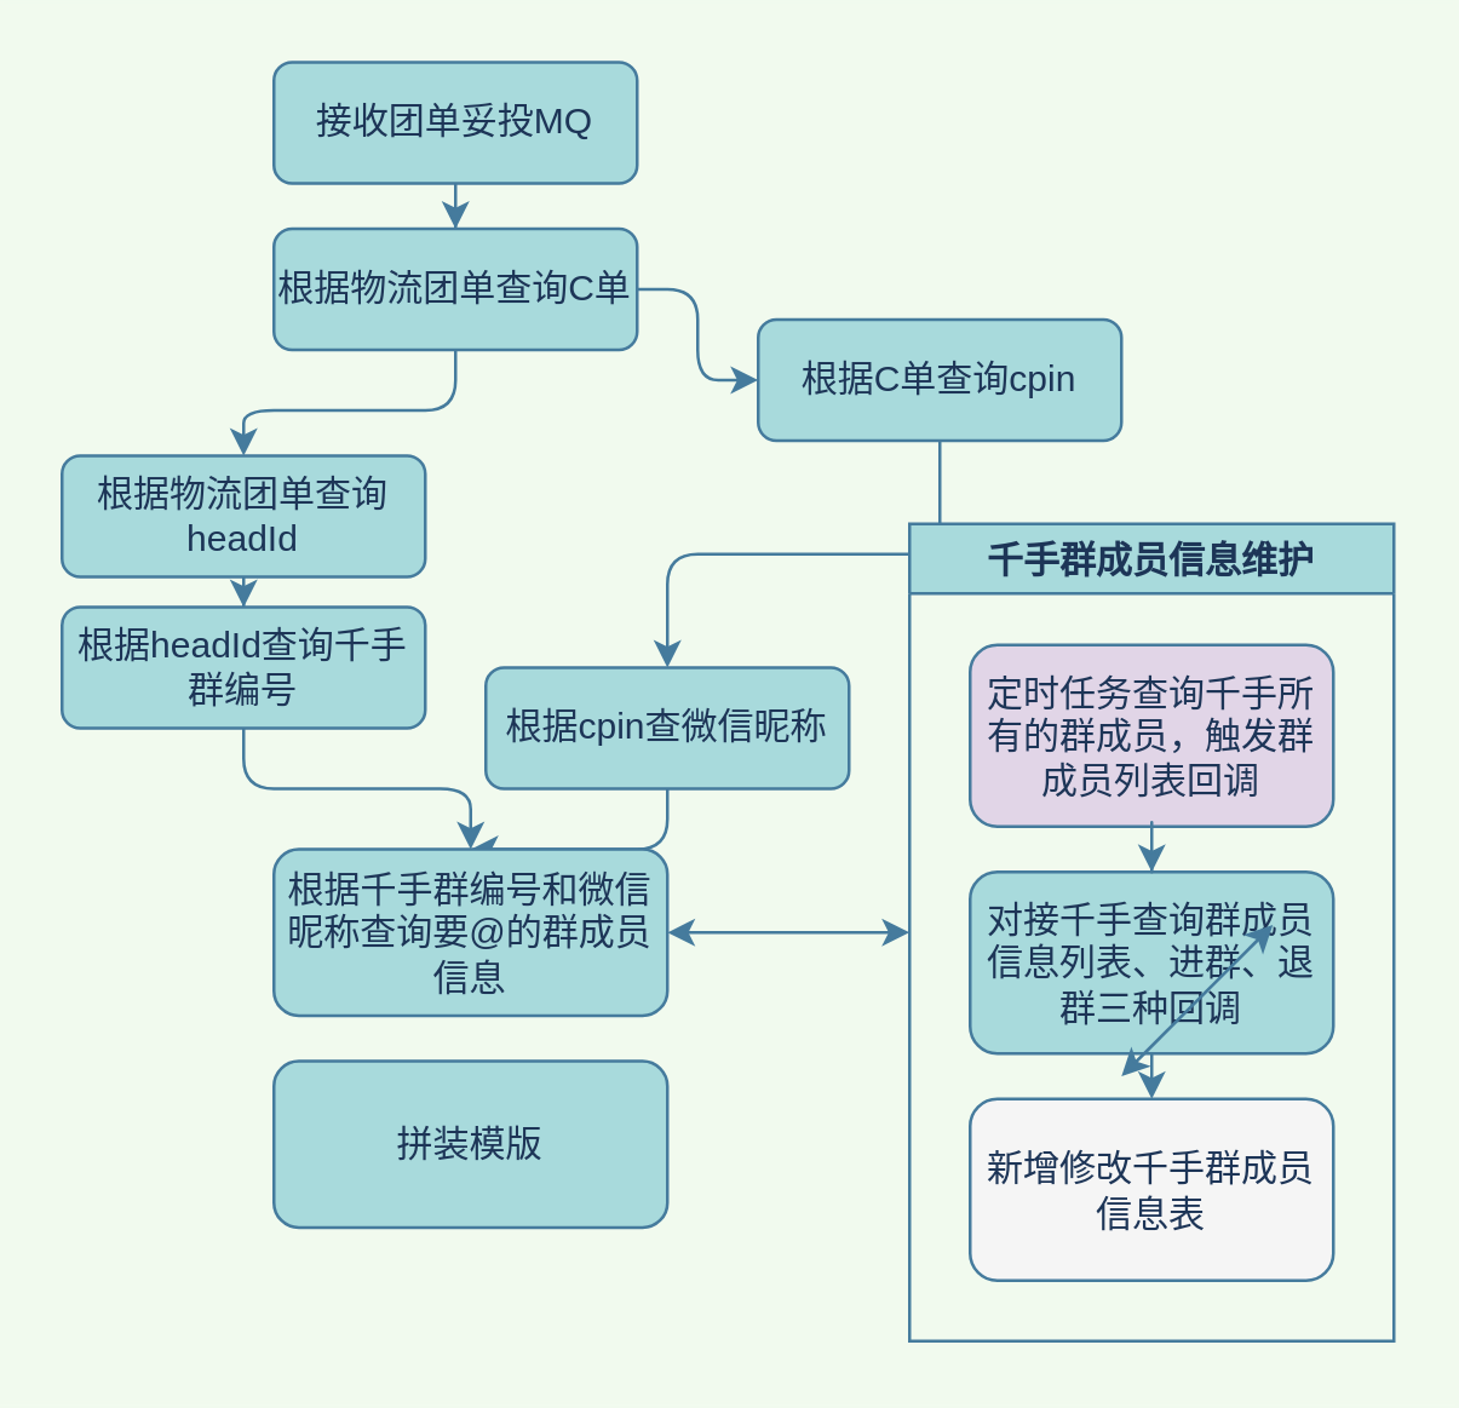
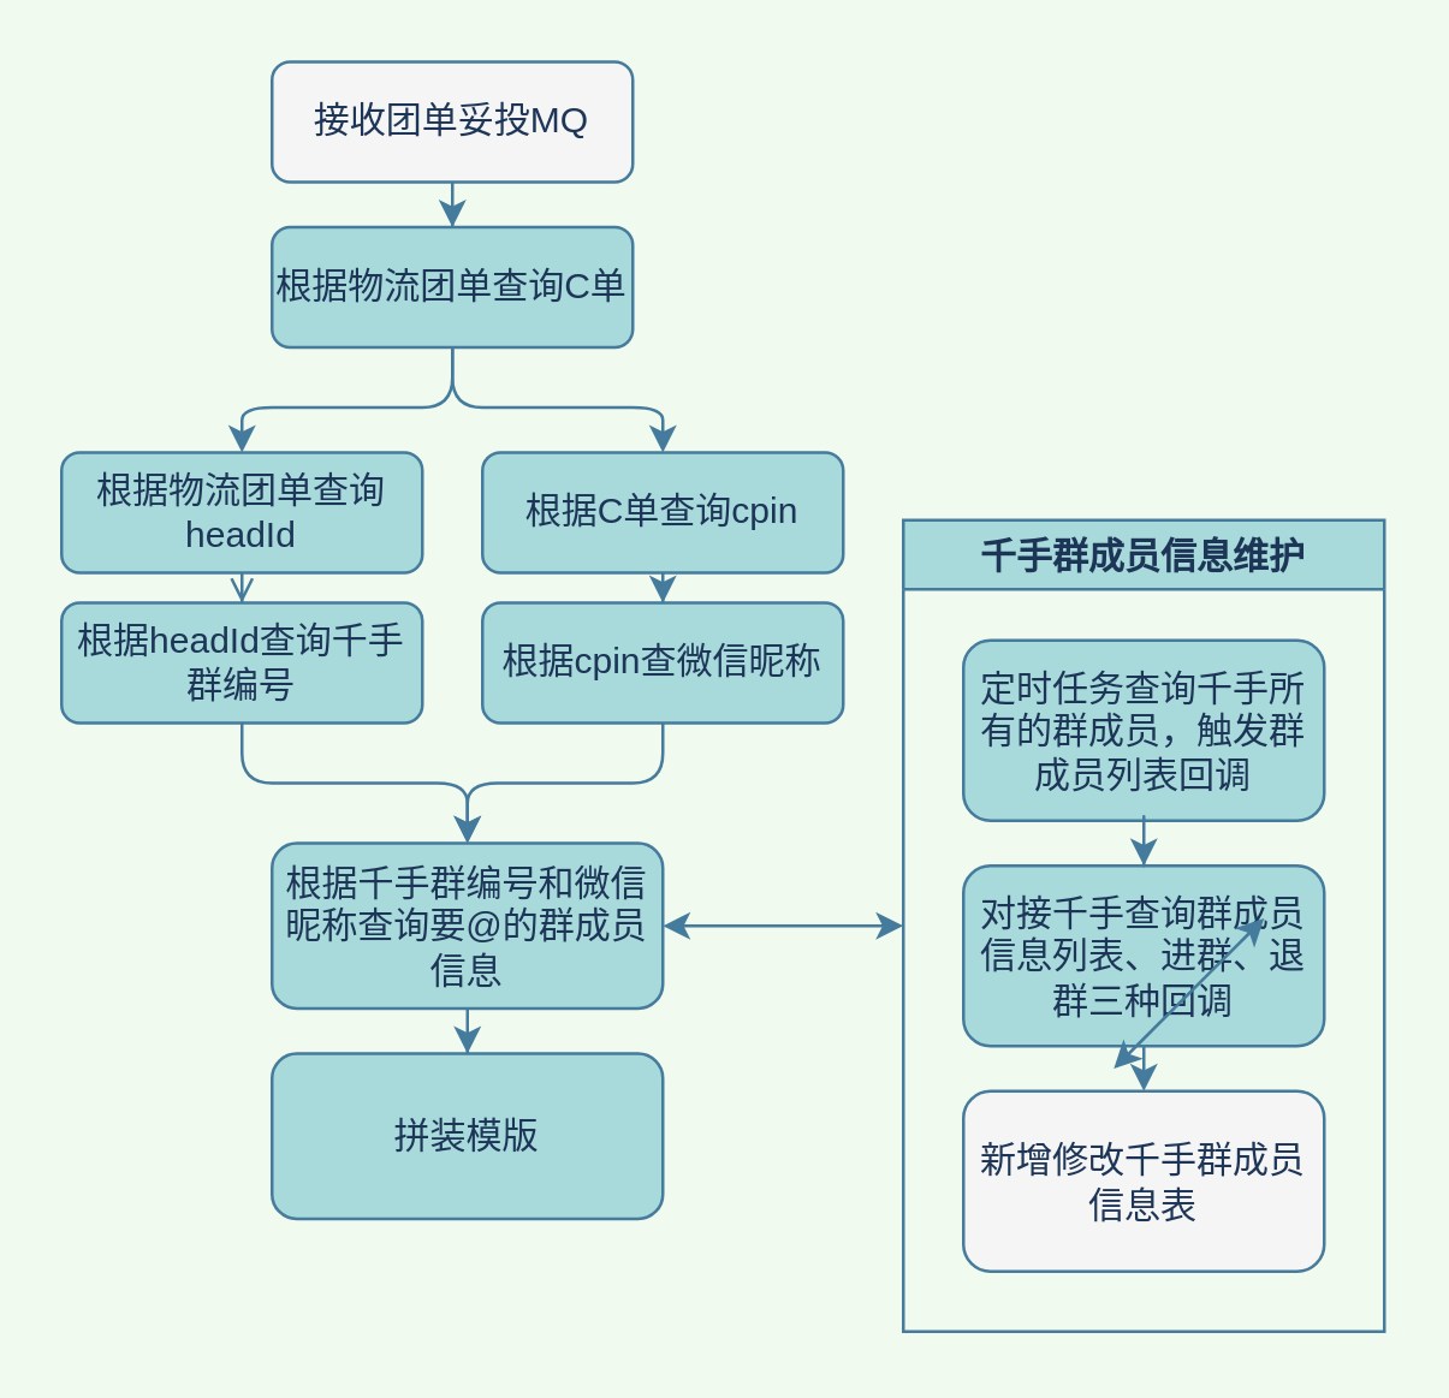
  <mxCell id="0" />
  <mxCell id="1" parent="0" />
  <mxCell id="2" value="" style="edgeStyle=orthogonalEdgeStyle;rounded=0;orthogonalLoop=1;jettySize=auto;html=1;entryX=0.5;entryY=0;entryDx=0;entryDy=0;labelBackgroundColor=#F1FAEE;strokeColor=#457B9D;fontColor=#1D3557;" edge="1" parent="1" source="3" target="6"><mxGeometry relative="1" as="geometry"><mxPoint x="340" y="80" as="targetPoint" /></mxGeometry></mxCell>
- <mxCell id="3" value="接收团单妥投MQ" style="rounded=1;whiteSpace=wrap;html=1;fontSize=12;glass=0;strokeWidth=1;shadow=0;fillColor=#A8DADC;strokeColor=#457B9D;fontColor=#1D3557;" parent="1" vertex="1"><mxGeometry x="90" y="20" width="120" height="40" as="geometry" /></mxCell>
+ <mxCell id="3" value="接收团单妥投MQ" style="rounded=1;whiteSpace=wrap;html=1;fontSize=12;glass=0;strokeWidth=1;shadow=0;fillColor=#f5f5f5;strokeColor=#457B9D;fontColor=#1D3557;" parent="1" vertex="1"><mxGeometry x="90" y="20" width="120" height="40" as="geometry" /></mxCell>
  <mxCell id="4" value="" style="edgeStyle=orthogonalEdgeStyle;curved=0;rounded=1;sketch=0;orthogonalLoop=1;jettySize=auto;html=1;fontColor=#1D3557;strokeColor=#457B9D;fillColor=#A8DADC;" edge="1" parent="1" source="6" target="8"><mxGeometry relative="1" as="geometry" /></mxCell>
  <mxCell id="5" value="" style="edgeStyle=orthogonalEdgeStyle;curved=0;rounded=1;sketch=0;orthogonalLoop=1;jettySize=auto;html=1;fontColor=#1D3557;strokeColor=#457B9D;fillColor=#A8DADC;" edge="1" parent="1" source="6" target="10"><mxGeometry relative="1" as="geometry" /></mxCell>
  <mxCell id="6" value="根据物流团单查询C单" style="rounded=1;whiteSpace=wrap;html=1;fontSize=12;glass=0;strokeWidth=1;shadow=0;fillColor=#A8DADC;strokeColor=#457B9D;fontColor=#1D3557;" parent="1" vertex="1"><mxGeometry x="90" y="75" width="120" height="40" as="geometry" /></mxCell>
- <mxCell id="7" value="" style="edgeStyle=orthogonalEdgeStyle;curved=0;rounded=1;sketch=0;orthogonalLoop=1;jettySize=auto;html=1;fontColor=#1D3557;strokeColor=#457B9D;fillColor=#A8DADC;" edge="1" parent="1" source="8" target="14"><mxGeometry relative="1" as="geometry" /></mxCell>
+ <mxCell id="7" value="" style="edgeStyle=orthogonalEdgeStyle;curved=0;rounded=1;sketch=0;orthogonalLoop=1;jettySize=auto;html=1;fontColor=#1D3557;strokeColor=#457B9D;fillColor=#A8DADC;endArrow=open;" edge="1" parent="1" source="8" target="14"><mxGeometry relative="1" as="geometry" /></mxCell>
  <mxCell id="8" value="根据物流团单查询headId" style="rounded=1;whiteSpace=wrap;html=1;fontSize=12;glass=0;strokeWidth=1;shadow=0;fillColor=#A8DADC;strokeColor=#457B9D;fontColor=#1D3557;" vertex="1" parent="1"><mxGeometry x="20" y="150" width="120" height="40" as="geometry" /></mxCell>
  <mxCell id="9" value="" style="edgeStyle=orthogonalEdgeStyle;curved=0;rounded=1;sketch=0;orthogonalLoop=1;jettySize=auto;html=1;fontColor=#1D3557;strokeColor=#457B9D;fillColor=#A8DADC;" edge="1" parent="1" source="10" target="12"><mxGeometry relative="1" as="geometry" /></mxCell>
- <mxCell id="10" value="根据C单查询cpin" style="rounded=1;whiteSpace=wrap;html=1;fontSize=12;glass=0;strokeWidth=1;shadow=0;fillColor=#A8DADC;strokeColor=#457B9D;fontColor=#1D3557;" vertex="1" parent="1"><mxGeometry x="250" y="105" width="120" height="40" as="geometry" /></mxCell>
+ <mxCell id="10" value="根据C单查询cpin" style="rounded=1;whiteSpace=wrap;html=1;fontSize=12;glass=0;strokeWidth=1;shadow=0;fillColor=#A8DADC;strokeColor=#457B9D;fontColor=#1D3557;" vertex="1" parent="1"><mxGeometry x="160" y="150" width="120" height="40" as="geometry" /></mxCell>
  <mxCell id="11" value="" style="edgeStyle=orthogonalEdgeStyle;curved=0;rounded=1;sketch=0;orthogonalLoop=1;jettySize=auto;html=1;fontColor=#1D3557;strokeColor=#457B9D;fillColor=#A8DADC;" edge="1" parent="1" source="12" target="16"><mxGeometry relative="1" as="geometry" /></mxCell>
- <mxCell id="12" value="根据cpin查微信昵称" style="rounded=1;whiteSpace=wrap;html=1;fontSize=12;glass=0;strokeWidth=1;shadow=0;fillColor=#A8DADC;strokeColor=#457B9D;fontColor=#1D3557;" vertex="1" parent="1"><mxGeometry x="160" y="220" width="120" height="40" as="geometry" /></mxCell>
+ <mxCell id="12" value="根据cpin查微信昵称" style="rounded=1;whiteSpace=wrap;html=1;fontSize=12;glass=0;strokeWidth=1;shadow=0;fillColor=#A8DADC;strokeColor=#457B9D;fontColor=#1D3557;" vertex="1" parent="1"><mxGeometry x="160" y="200" width="120" height="40" as="geometry" /></mxCell>
  <mxCell id="13" value="" style="edgeStyle=orthogonalEdgeStyle;curved=0;rounded=1;sketch=0;orthogonalLoop=1;jettySize=auto;html=1;fontColor=#1D3557;strokeColor=#457B9D;fillColor=#A8DADC;" edge="1" parent="1" source="14" target="16"><mxGeometry relative="1" as="geometry" /></mxCell>
  <mxCell id="14" value="根据headId查询千手群编号" style="rounded=1;whiteSpace=wrap;html=1;fontSize=12;glass=0;strokeWidth=1;shadow=0;fillColor=#A8DADC;strokeColor=#457B9D;fontColor=#1D3557;" vertex="1" parent="1"><mxGeometry x="20" y="200" width="120" height="40" as="geometry" /></mxCell>
+ <mxCell id="15" value="" style="edgeStyle=orthogonalEdgeStyle;curved=0;rounded=1;sketch=0;orthogonalLoop=1;jettySize=auto;html=1;fontColor=#1D3557;strokeColor=#457B9D;fillColor=#A8DADC;" edge="1" parent="1" source="16" target="17"><mxGeometry relative="1" as="geometry" /></mxCell>
  <mxCell id="16" value="根据千手群编号和微信昵称查询要@的群成员信息" style="rounded=1;whiteSpace=wrap;html=1;fontSize=12;glass=0;strokeWidth=1;shadow=0;fillColor=#A8DADC;strokeColor=#457B9D;fontColor=#1D3557;" vertex="1" parent="1"><mxGeometry x="90" y="280" width="130" height="55" as="geometry" /></mxCell>
  <mxCell id="17" value="拼装模版" style="rounded=1;whiteSpace=wrap;html=1;fontSize=12;glass=0;strokeWidth=1;shadow=0;fillColor=#A8DADC;strokeColor=#457B9D;fontColor=#1D3557;" vertex="1" parent="1"><mxGeometry x="90" y="350" width="130" height="55" as="geometry" /></mxCell>
  <mxCell id="18" value="千手群成员信息维护" style="swimlane;rounded=0;sketch=0;fontColor=#1D3557;strokeColor=#457B9D;fillColor=#A8DADC;" vertex="1" parent="1"><mxGeometry x="300" y="172.5" width="160" height="270" as="geometry" /></mxCell>
  <mxCell id="19" value="新增修改千手群成员信息表" style="rounded=1;whiteSpace=wrap;html=1;fillColor=#f5f5f5;strokeColor=#457B9D;fontColor=#1D3557;" vertex="1" parent="18"><mxGeometry x="20" y="190" width="120" height="60" as="geometry" /></mxCell>
  <mxCell id="20" value="对接千手查询群成员信息列表、进群、退群三种回调" style="rounded=1;whiteSpace=wrap;html=1;fillColor=#A8DADC;strokeColor=#457B9D;fontColor=#1D3557;" vertex="1" parent="18"><mxGeometry x="20" y="115" width="120" height="60" as="geometry" /></mxCell>
  <mxCell id="21" style="edgeStyle=orthogonalEdgeStyle;curved=0;rounded=1;sketch=0;orthogonalLoop=1;jettySize=auto;html=1;entryX=0.5;entryY=0;entryDx=0;entryDy=0;fontColor=#1D3557;strokeColor=#457B9D;fillColor=#A8DADC;exitX=0.5;exitY=1;exitDx=0;exitDy=0;labelBackgroundColor=#F1FAEE;" edge="1" parent="18" source="20" target="19"><mxGeometry relative="1" as="geometry" /></mxCell>
- <mxCell id="22" value="定时任务查询千手所有的群成员，触发群成员列表回调" style="rounded=1;whiteSpace=wrap;html=1;fillColor=#e1d5e7;strokeColor=#457B9D;fontColor=#1D3557;" vertex="1" parent="18"><mxGeometry x="20" y="40" width="120" height="60" as="geometry" /></mxCell>
+ <mxCell id="22" value="定时任务查询千手所有的群成员，触发群成员列表回调" style="rounded=1;whiteSpace=wrap;html=1;fillColor=#A8DADC;strokeColor=#457B9D;fontColor=#1D3557;" vertex="1" parent="18"><mxGeometry x="20" y="40" width="120" height="60" as="geometry" /></mxCell>
  <mxCell id="23" value="" style="edgeStyle=orthogonalEdgeStyle;curved=0;rounded=1;sketch=0;orthogonalLoop=1;jettySize=auto;html=1;fontColor=#1D3557;strokeColor=#457B9D;fillColor=#A8DADC;entryX=0.5;entryY=0;entryDx=0;entryDy=0;labelBackgroundColor=#F1FAEE;" edge="1" parent="18" source="22" target="20"><mxGeometry relative="1" as="geometry" /></mxCell>
  <mxCell id="24" value="" style="endArrow=classic;startArrow=classic;html=1;rounded=1;sketch=0;fontColor=#1D3557;strokeColor=#457B9D;fillColor=#A8DADC;" edge="1" parent="1"><mxGeometry width="50" height="50" relative="1" as="geometry"><mxPoint x="370" y="355" as="sourcePoint" /><mxPoint x="420" y="305" as="targetPoint" /></mxGeometry></mxCell>
  <mxCell id="25" value="" style="endArrow=classic;startArrow=classic;html=1;sketch=0;fontColor=#1D3557;strokeColor=#457B9D;fillColor=#A8DADC;entryX=1;entryY=0.5;entryDx=0;entryDy=0;exitX=0;exitY=0.5;exitDx=0;exitDy=0;edgeStyle=orthogonalEdgeStyle;" edge="1" parent="1" source="18" target="16"><mxGeometry width="50" height="50" relative="1" as="geometry"><mxPoint x="330" y="360" as="sourcePoint" /><mxPoint x="240" y="440" as="targetPoint" /></mxGeometry></mxCell>
